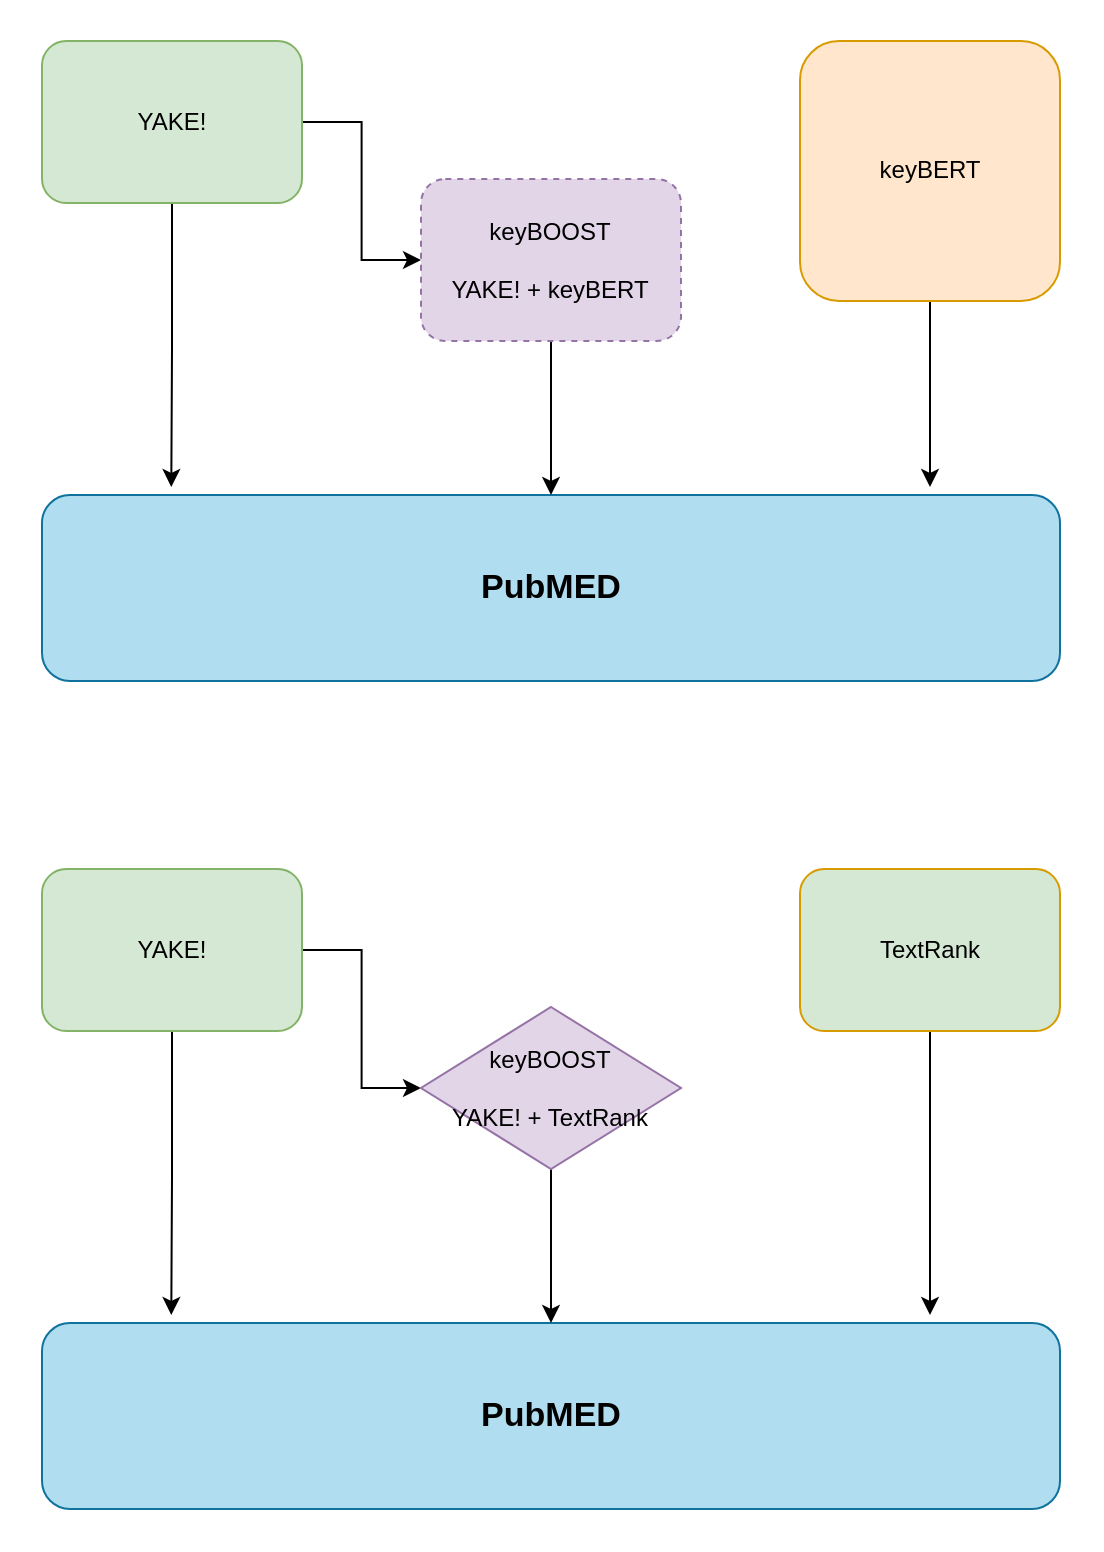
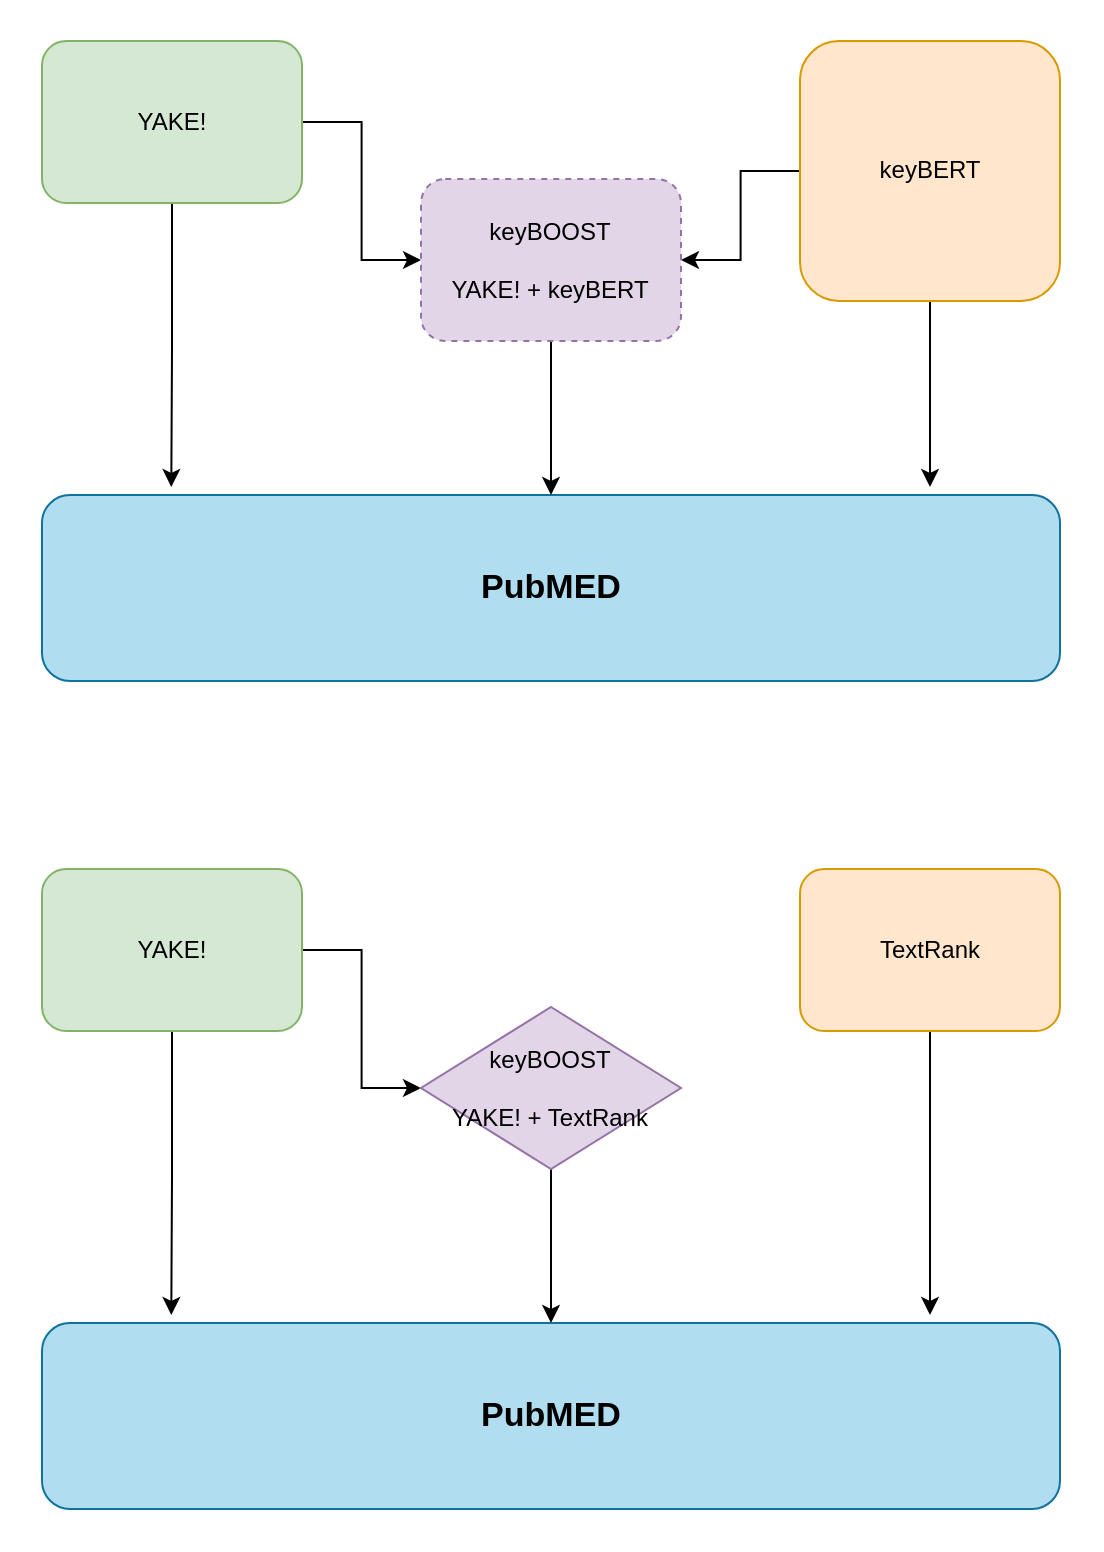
  <mxCell id="0" />
  <mxCell id="1" parent="0" />
  <mxCell id="2" value="&lt;b&gt;&lt;font style=&quot;font-size: 17px&quot;&gt;PubMED&lt;/font&gt;&lt;/b&gt;" style="rounded=1;whiteSpace=wrap;html=1;fillColor=#b1ddf0;strokeColor=#10739e;" vertex="1" parent="1"><mxGeometry x="20.5" y="247" width="509" height="93" as="geometry" /></mxCell>
  <mxCell id="3" style="edgeStyle=orthogonalEdgeStyle;rounded=0;orthogonalLoop=1;jettySize=auto;html=1;entryX=0.127;entryY=-0.043;entryDx=0;entryDy=0;entryPerimeter=0;" edge="1" parent="1" source="5" target="2"><mxGeometry relative="1" as="geometry" /></mxCell>
  <mxCell id="4" style="edgeStyle=orthogonalEdgeStyle;rounded=0;orthogonalLoop=1;jettySize=auto;html=1;" edge="1" parent="1" source="5" target="10"><mxGeometry relative="1" as="geometry" /></mxCell>
  <mxCell id="5" value="YAKE!" style="rounded=1;whiteSpace=wrap;html=1;fillColor=#d5e8d4;strokeColor=#82b366;" vertex="1" parent="1"><mxGeometry x="20.5" y="20" width="130" height="81" as="geometry" /></mxCell>
  <mxCell id="6" style="edgeStyle=orthogonalEdgeStyle;rounded=0;orthogonalLoop=1;jettySize=auto;html=1;" edge="1" parent="1" source="8"><mxGeometry relative="1" as="geometry"><mxPoint x="464.5" y="243" as="targetPoint" /></mxGeometry></mxCell>
+ <mxCell id="7" style="edgeStyle=orthogonalEdgeStyle;rounded=0;orthogonalLoop=1;jettySize=auto;html=1;" edge="1" parent="1" source="8" target="10"><mxGeometry relative="1" as="geometry" /></mxCell>
  <mxCell id="8" value="keyBERT" style="rounded=1;whiteSpace=wrap;html=1;fillColor=#ffe6cc;strokeColor=#d79b00;" vertex="1" parent="1"><mxGeometry x="399.5" y="20" width="130" height="130" as="geometry" /></mxCell>
  <mxCell id="9" style="edgeStyle=orthogonalEdgeStyle;rounded=0;orthogonalLoop=1;jettySize=auto;html=1;entryX=0.5;entryY=0;entryDx=0;entryDy=0;" edge="1" parent="1" source="10" target="2"><mxGeometry relative="1" as="geometry" /></mxCell>
  <mxCell id="10" value="keyBOOST&lt;br&gt;&lt;br&gt;YAKE! + keyBERT" style="rounded=1;whiteSpace=wrap;html=1;fillColor=#e1d5e7;strokeColor=#9673a6;dashed=1;" vertex="1" parent="1"><mxGeometry x="210" y="89" width="130" height="81" as="geometry" /></mxCell>
  <mxCell id="11" value="&lt;b&gt;&lt;font style=&quot;font-size: 17px&quot;&gt;PubMED&lt;/font&gt;&lt;/b&gt;" style="rounded=1;whiteSpace=wrap;html=1;fillColor=#b1ddf0;strokeColor=#10739e;" vertex="1" parent="1"><mxGeometry x="20.5" y="661" width="509" height="93" as="geometry" /></mxCell>
  <mxCell id="12" style="edgeStyle=orthogonalEdgeStyle;rounded=0;orthogonalLoop=1;jettySize=auto;html=1;entryX=0.127;entryY=-0.043;entryDx=0;entryDy=0;entryPerimeter=0;" edge="1" parent="1" source="14" target="11"><mxGeometry relative="1" as="geometry" /></mxCell>
  <mxCell id="13" style="edgeStyle=orthogonalEdgeStyle;rounded=0;orthogonalLoop=1;jettySize=auto;html=1;" edge="1" parent="1" source="14" target="18"><mxGeometry relative="1" as="geometry" /></mxCell>
  <mxCell id="14" value="YAKE!" style="rounded=1;whiteSpace=wrap;html=1;fillColor=#d5e8d4;strokeColor=#82b366;" vertex="1" parent="1"><mxGeometry x="20.5" y="434" width="130" height="81" as="geometry" /></mxCell>
  <mxCell id="15" style="edgeStyle=orthogonalEdgeStyle;rounded=0;orthogonalLoop=1;jettySize=auto;html=1;" edge="1" parent="1" source="16"><mxGeometry relative="1" as="geometry"><mxPoint x="464.5" y="657" as="targetPoint" /></mxGeometry></mxCell>
- <mxCell id="16" value="TextRank" style="rounded=1;whiteSpace=wrap;html=1;fillColor=#d5e8d4;strokeColor=#d79b00;" vertex="1" parent="1"><mxGeometry x="399.5" y="434" width="130" height="81" as="geometry" /></mxCell>
+ <mxCell id="16" value="TextRank" style="rounded=1;whiteSpace=wrap;html=1;fillColor=#ffe6cc;strokeColor=#d79b00;" vertex="1" parent="1"><mxGeometry x="399.5" y="434" width="130" height="81" as="geometry" /></mxCell>
  <mxCell id="17" style="edgeStyle=orthogonalEdgeStyle;rounded=0;orthogonalLoop=1;jettySize=auto;html=1;entryX=0.5;entryY=0;entryDx=0;entryDy=0;" edge="1" parent="1" source="18" target="11"><mxGeometry relative="1" as="geometry" /></mxCell>
  <mxCell id="18" value="keyBOOST&lt;br&gt;&lt;br&gt;YAKE! + TextRank" style="rhombus;whiteSpace=wrap;html=1;fillColor=#e1d5e7;strokeColor=#9673a6;" vertex="1" parent="1"><mxGeometry x="210" y="503" width="130" height="81" as="geometry" /></mxCell>
